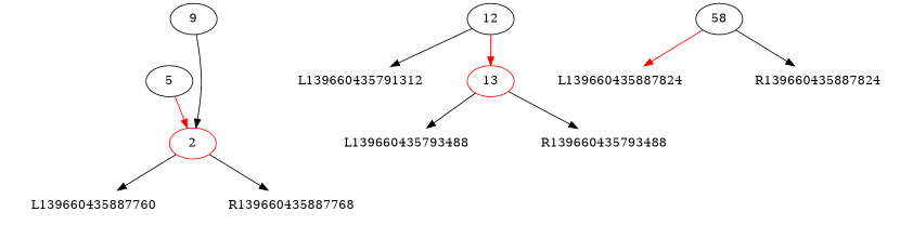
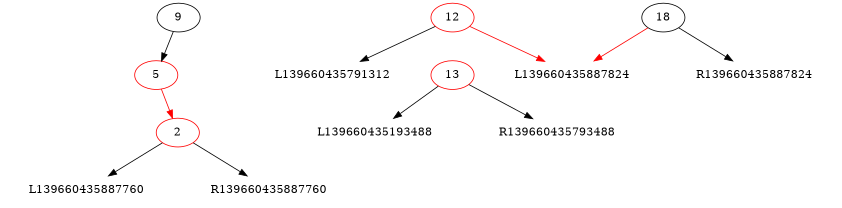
  digraph {
    node [color=none]
    n1 [label=9 color=""]
-   n2 [label=5 color=""]
+   n2 [label=5 color=red]
    n3 [color=red label=2]
    L139660435887760
-   R139660435887760 [label=R139660435887768]
-   n6 [label=12 color=""]
+   R139660435887760
+   n6 [label=12 color=red]
    L139660435791312
    n8 [color=red label=13]
-   n9 [label=58 color=""]
+   n9 [label=18 color=""]
    L139660435887824
    R139660435887824
-   L139660435793488
+   L139660435793488 [label=L139660435193488]
    R139660435793488
-   n1 -> n3
+   n1 -> n2
    n2 -> n3 [color=red]
    n3 -> L139660435887760
    n3 -> R139660435887760
    n6 -> L139660435791312
-   n6 -> n8 [color=red]
+   n6 -> L139660435887824 [color=red]
    n8 -> L139660435793488
    n8 -> R139660435793488
    n9 -> L139660435887824 [color=red]
    n9 -> R139660435887824
  }
